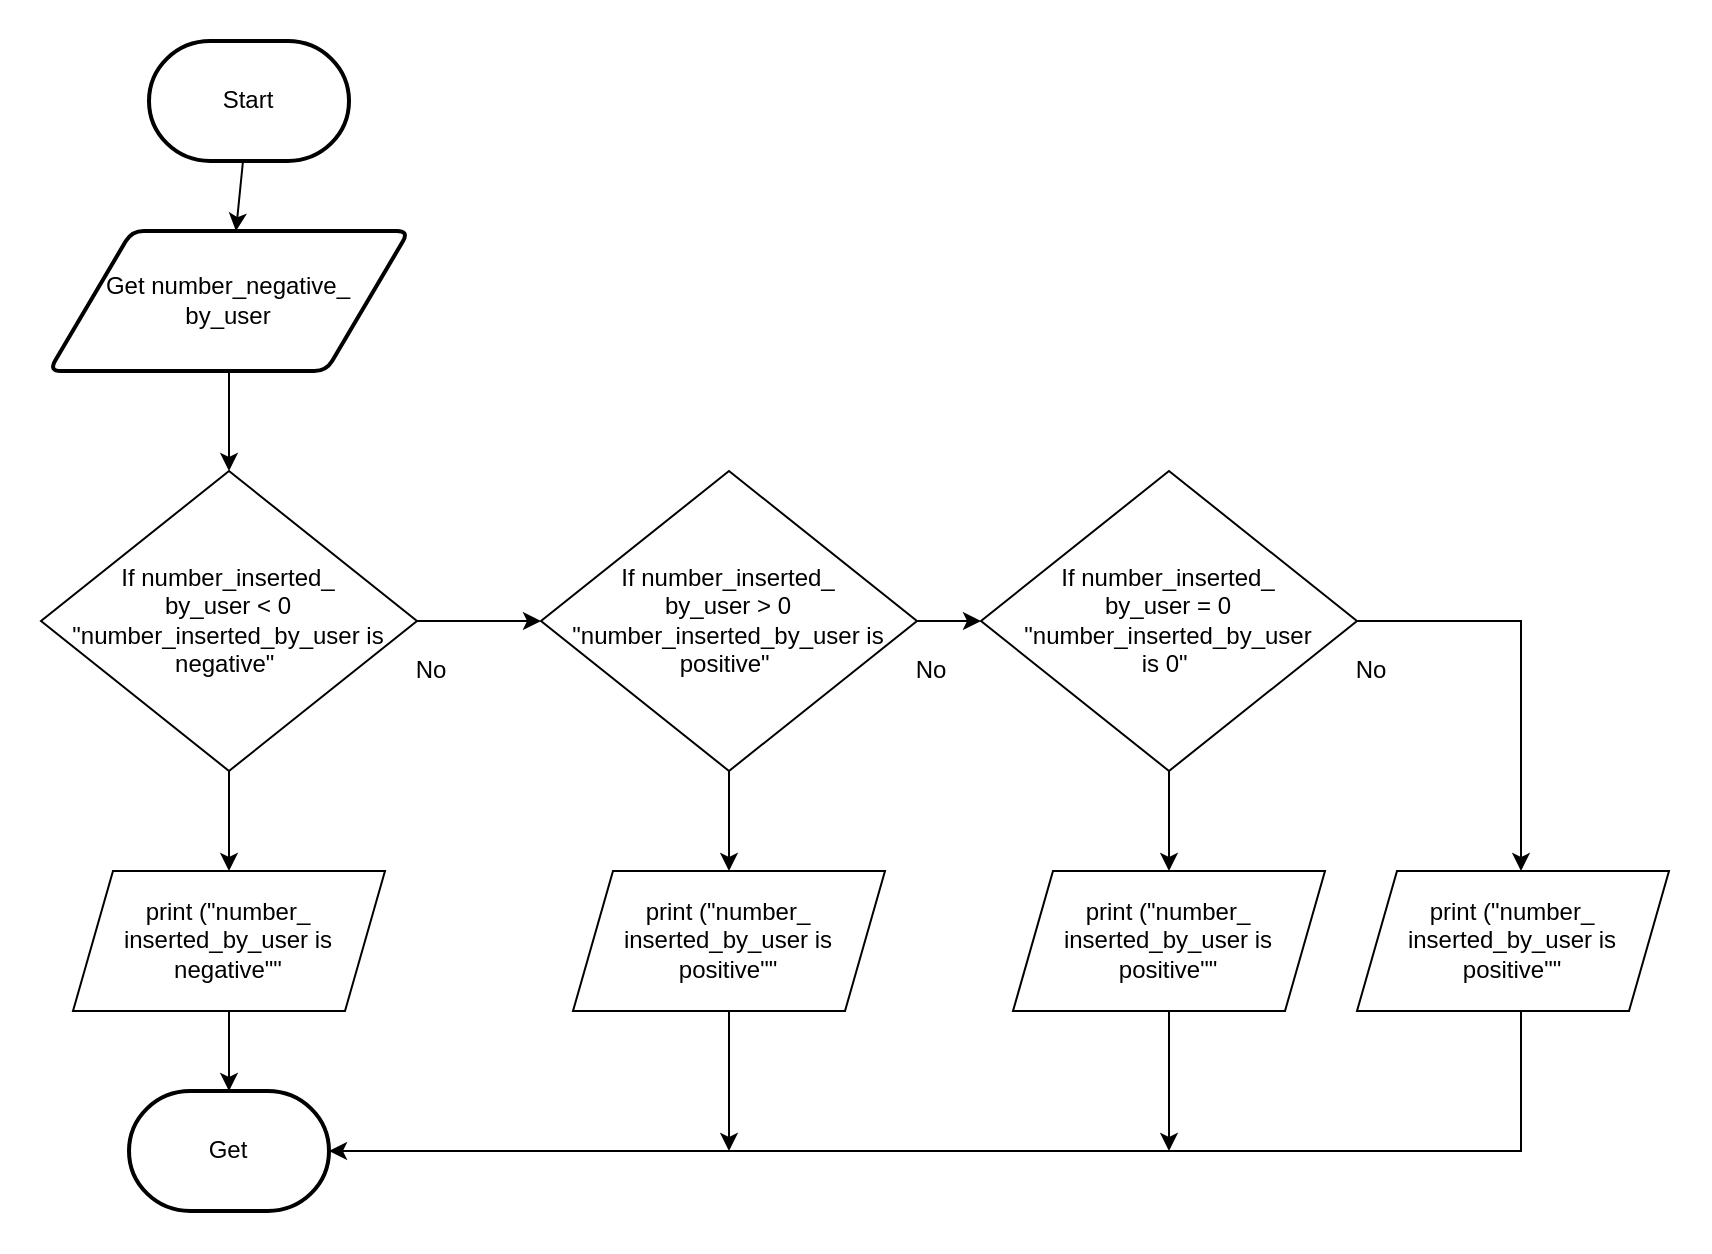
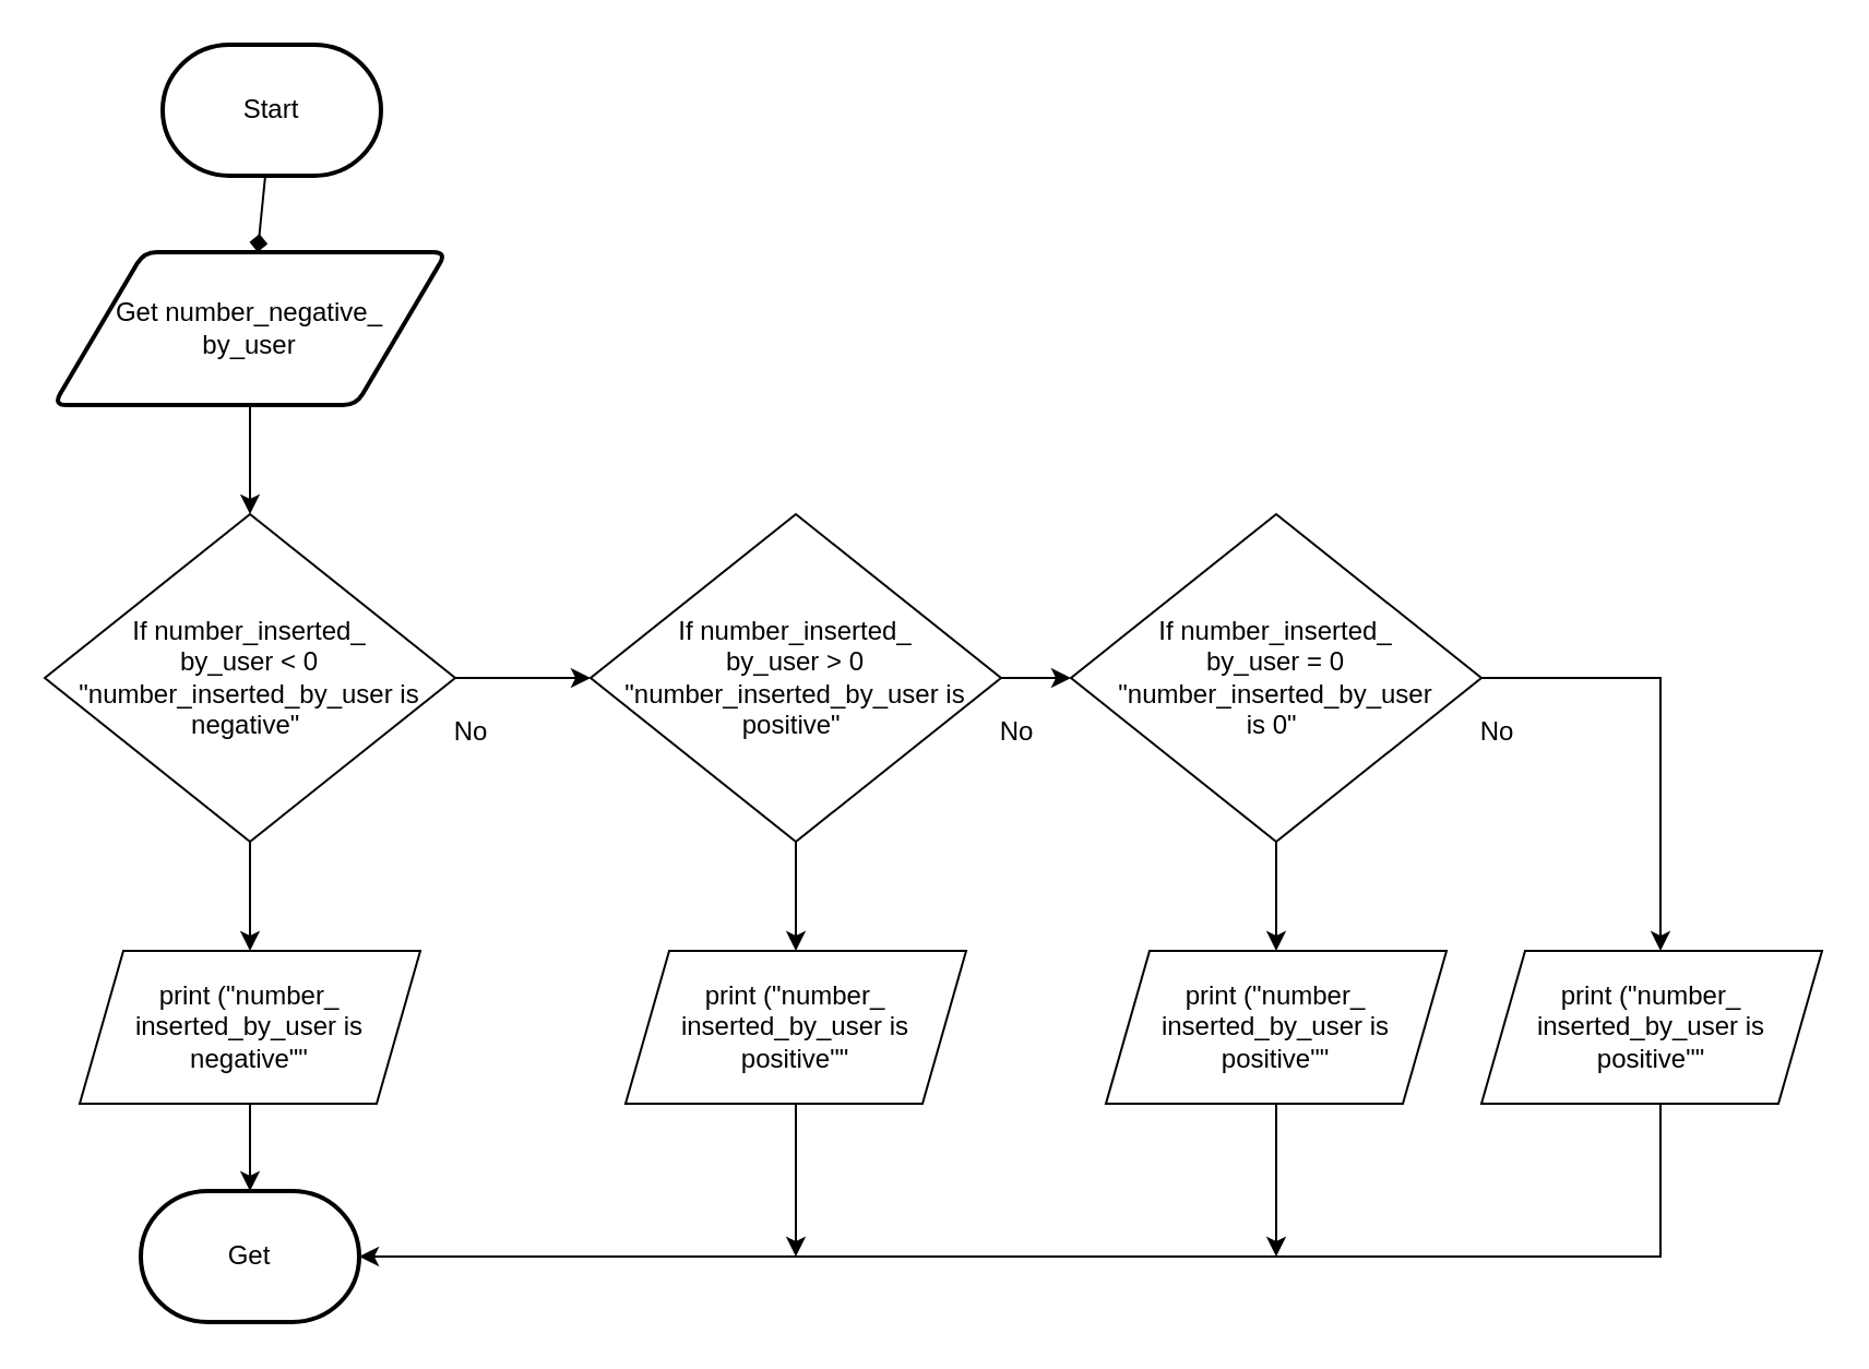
  <mxCell id="0" />
  <mxCell id="1" parent="0" />
- <mxCell id="2" style="edgeStyle=none;html=1;" parent="1" source="3" target="5" edge="1"><mxGeometry relative="1" as="geometry" /></mxCell>
+ <mxCell id="2" style="edgeStyle=none;html=1;endArrow=diamond;" parent="1" source="3" target="5" edge="1"><mxGeometry relative="1" as="geometry" /></mxCell>
  <mxCell id="3" value="Start" style="strokeWidth=2;html=1;shape=mxgraph.flowchart.terminator;whiteSpace=wrap;" parent="1" vertex="1"><mxGeometry x="74" y="20" width="100" height="60" as="geometry" /></mxCell>
  <mxCell id="4" style="edgeStyle=none;html=1;" parent="1" source="5" edge="1"><mxGeometry relative="1" as="geometry"><mxPoint x="114" y="235" as="targetPoint" /></mxGeometry></mxCell>
  <mxCell id="5" value="Get number_negative_&lt;br&gt;by_user" style="shape=parallelogram;html=1;strokeWidth=2;perimeter=parallelogramPerimeter;whiteSpace=wrap;rounded=1;arcSize=12;size=0.23;" parent="1" vertex="1"><mxGeometry x="24" y="115" width="180" height="70" as="geometry" /></mxCell>
  <mxCell id="6" style="edgeStyle=none;html=1;" edge="1" parent="1" source="8" target="12"><mxGeometry relative="1" as="geometry" /></mxCell>
  <mxCell id="7" style="edgeStyle=none;html=1;" edge="1" parent="1" source="8" target="20"><mxGeometry relative="1" as="geometry" /></mxCell>
  <mxCell id="8" value="If number_inserted_&lt;br&gt;by_user &amp;lt; 0 &lt;br&gt;&quot;number_inserted_by_user is negative&quot;&amp;nbsp;" style="rhombus;whiteSpace=wrap;html=1;" parent="1" vertex="1"><mxGeometry x="20" y="235" width="188" height="150" as="geometry" /></mxCell>
  <mxCell id="9" value="Get" style="strokeWidth=2;html=1;shape=mxgraph.flowchart.terminator;whiteSpace=wrap;" parent="1" vertex="1"><mxGeometry x="64" y="545" width="100" height="60" as="geometry" /></mxCell>
  <mxCell id="10" style="edgeStyle=none;html=1;entryX=0;entryY=0.5;entryDx=0;entryDy=0;" edge="1" parent="1" source="12" target="15"><mxGeometry relative="1" as="geometry" /></mxCell>
  <mxCell id="11" style="edgeStyle=none;html=1;" edge="1" parent="1" source="12" target="22"><mxGeometry relative="1" as="geometry" /></mxCell>
  <mxCell id="12" value="If number_inserted_&lt;br&gt;by_user &amp;gt; 0 &lt;br&gt;&quot;number_inserted_by_user is positive&quot;&amp;nbsp;" style="rhombus;whiteSpace=wrap;html=1;" vertex="1" parent="1"><mxGeometry x="270" y="235" width="188" height="150" as="geometry" /></mxCell>
  <mxCell id="13" style="html=1;edgeStyle=orthogonalEdgeStyle;exitX=1;exitY=0.5;exitDx=0;exitDy=0;rounded=0;" edge="1" parent="1" source="15"><mxGeometry relative="1" as="geometry"><mxPoint x="760" y="435" as="targetPoint" /><Array as="points"><mxPoint x="760" y="310" /></Array></mxGeometry></mxCell>
  <mxCell id="14" style="edgeStyle=none;html=1;" edge="1" parent="1" source="15" target="24"><mxGeometry relative="1" as="geometry" /></mxCell>
  <mxCell id="15" value="If number_inserted_&lt;br&gt;by_user = 0 &lt;br&gt;&quot;number_inserted_by_user &lt;br&gt;is 0&quot;&amp;nbsp;" style="rhombus;whiteSpace=wrap;html=1;" vertex="1" parent="1"><mxGeometry x="490" y="235" width="188" height="150" as="geometry" /></mxCell>
  <mxCell id="16" value="No" style="text;html=1;align=center;verticalAlign=middle;resizable=0;points=[];autosize=1;strokeColor=none;fillColor=none;" vertex="1" parent="1"><mxGeometry x="200" y="325" width="30" height="20" as="geometry" /></mxCell>
  <mxCell id="17" value="No" style="text;html=1;align=center;verticalAlign=middle;resizable=0;points=[];autosize=1;strokeColor=none;fillColor=none;" vertex="1" parent="1"><mxGeometry x="450" y="325" width="30" height="20" as="geometry" /></mxCell>
  <mxCell id="18" value="No" style="text;html=1;align=center;verticalAlign=middle;resizable=0;points=[];autosize=1;strokeColor=none;fillColor=none;" vertex="1" parent="1"><mxGeometry x="670" y="325" width="30" height="20" as="geometry" /></mxCell>
  <mxCell id="19" style="edgeStyle=orthogonalEdgeStyle;rounded=0;html=1;" edge="1" parent="1" source="20" target="9"><mxGeometry relative="1" as="geometry" /></mxCell>
  <mxCell id="20" value="print (&quot;number_&lt;br&gt;inserted_by_user is negative&quot;&quot;" style="shape=parallelogram;perimeter=parallelogramPerimeter;whiteSpace=wrap;html=1;fixedSize=1;" vertex="1" parent="1"><mxGeometry x="36" y="435" width="156" height="70" as="geometry" /></mxCell>
  <mxCell id="21" style="edgeStyle=orthogonalEdgeStyle;rounded=0;html=1;" edge="1" parent="1" source="22"><mxGeometry relative="1" as="geometry"><mxPoint x="364" y="575" as="targetPoint" /></mxGeometry></mxCell>
  <mxCell id="22" value="print (&quot;number_&lt;br&gt;inserted_by_user is positive&quot;&quot;" style="shape=parallelogram;perimeter=parallelogramPerimeter;whiteSpace=wrap;html=1;fixedSize=1;" vertex="1" parent="1"><mxGeometry x="286" y="435" width="156" height="70" as="geometry" /></mxCell>
  <mxCell id="23" style="edgeStyle=elbowEdgeStyle;rounded=0;html=1;" edge="1" parent="1" source="24"><mxGeometry relative="1" as="geometry"><mxPoint x="584" y="575" as="targetPoint" /></mxGeometry></mxCell>
  <mxCell id="24" value="print (&quot;number_&lt;br&gt;inserted_by_user is positive&quot;&quot;" style="shape=parallelogram;perimeter=parallelogramPerimeter;whiteSpace=wrap;html=1;fixedSize=1;" vertex="1" parent="1"><mxGeometry x="506" y="435" width="156" height="70" as="geometry" /></mxCell>
  <mxCell id="25" style="edgeStyle=elbowEdgeStyle;rounded=0;html=1;" edge="1" parent="1" source="26" target="9"><mxGeometry relative="1" as="geometry"><mxPoint x="756" y="575" as="targetPoint" /><Array as="points"><mxPoint x="760" y="535" /><mxPoint x="770" y="535" /><mxPoint x="790" y="535" /><mxPoint x="756" y="565" /></Array></mxGeometry></mxCell>
  <mxCell id="26" value="print (&quot;number_&lt;br&gt;inserted_by_user is positive&quot;&quot;" style="shape=parallelogram;perimeter=parallelogramPerimeter;whiteSpace=wrap;html=1;fixedSize=1;" vertex="1" parent="1"><mxGeometry x="678" y="435" width="156" height="70" as="geometry" /></mxCell>
